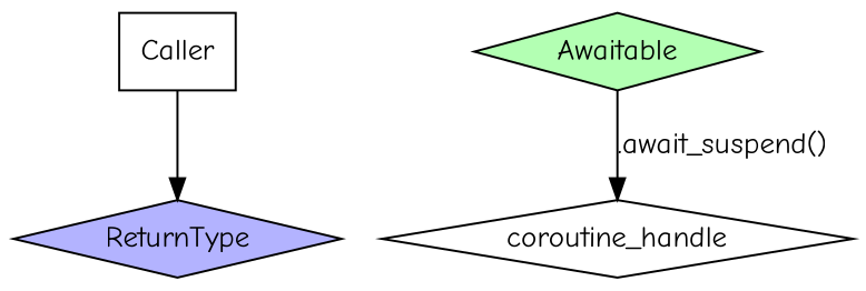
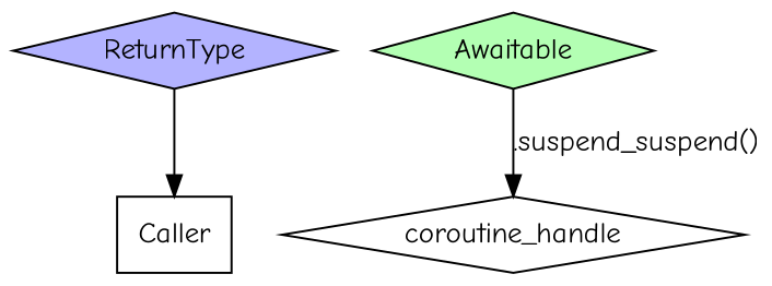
  digraph {
    fontname="Comic Neue"
    node [fontname="Comic Neue" shape=diamond]
    edge [fontname="Comic Neue"]
    n1 [label=Caller shape=box]
    n2 [fillcolor="#b3b3ff" label=ReturnType style=filled]
    n3 [fillcolor="#b3ffb3" label=Awaitable style=filled]
    n4 [label=coroutine_handle]
-   n1 -> n2
-   n3 -> n4 [label=".await_suspend()"]
+   n2 -> n1
+   n3 -> n4 [label=".suspend_suspend()"]
  }
